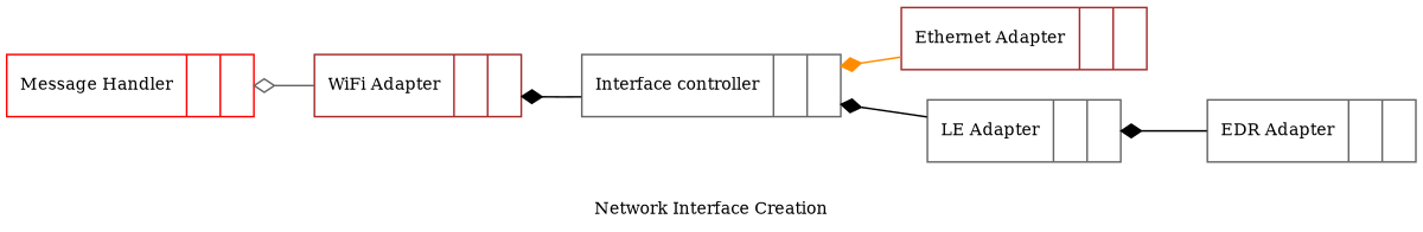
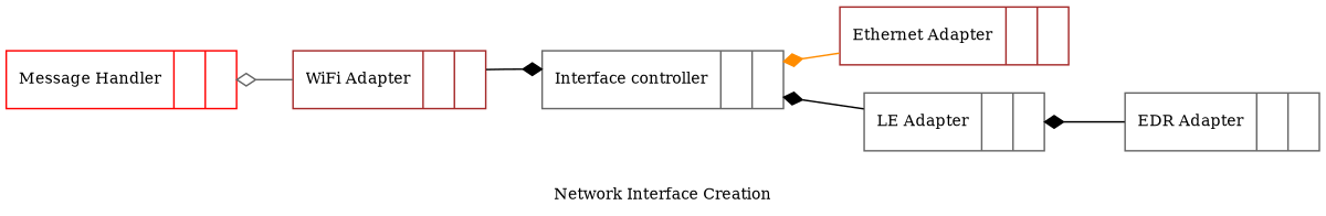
  digraph {
    fontsize=10
    label="Network Interface Creation"
    rankdir=LR
    node [color=gray40 fontsize=10 shape=record]
    edge [arrowtail=diamond color=black dir=back fontsize=10]
    n1 [color=red label="{Message Handler| | }"]
    n2 [color=brown label="{WiFi Adapter| | }"]
    n3 [label="{Interface controller| | }"]
    n4 [color=brown label="{Ethernet Adapter| | }"]
    n5 [label="{LE Adapter| | }"]
    n6 [label="{EDR Adapter| | }"]
    n1 -> n2 [arrowtail=odiamond color=gray40]
-   n2 -> n3
+   n3 -> n2
    n3 -> n4 [color=darkorange]
    n3 -> n5
    n5 -> n6
  }
